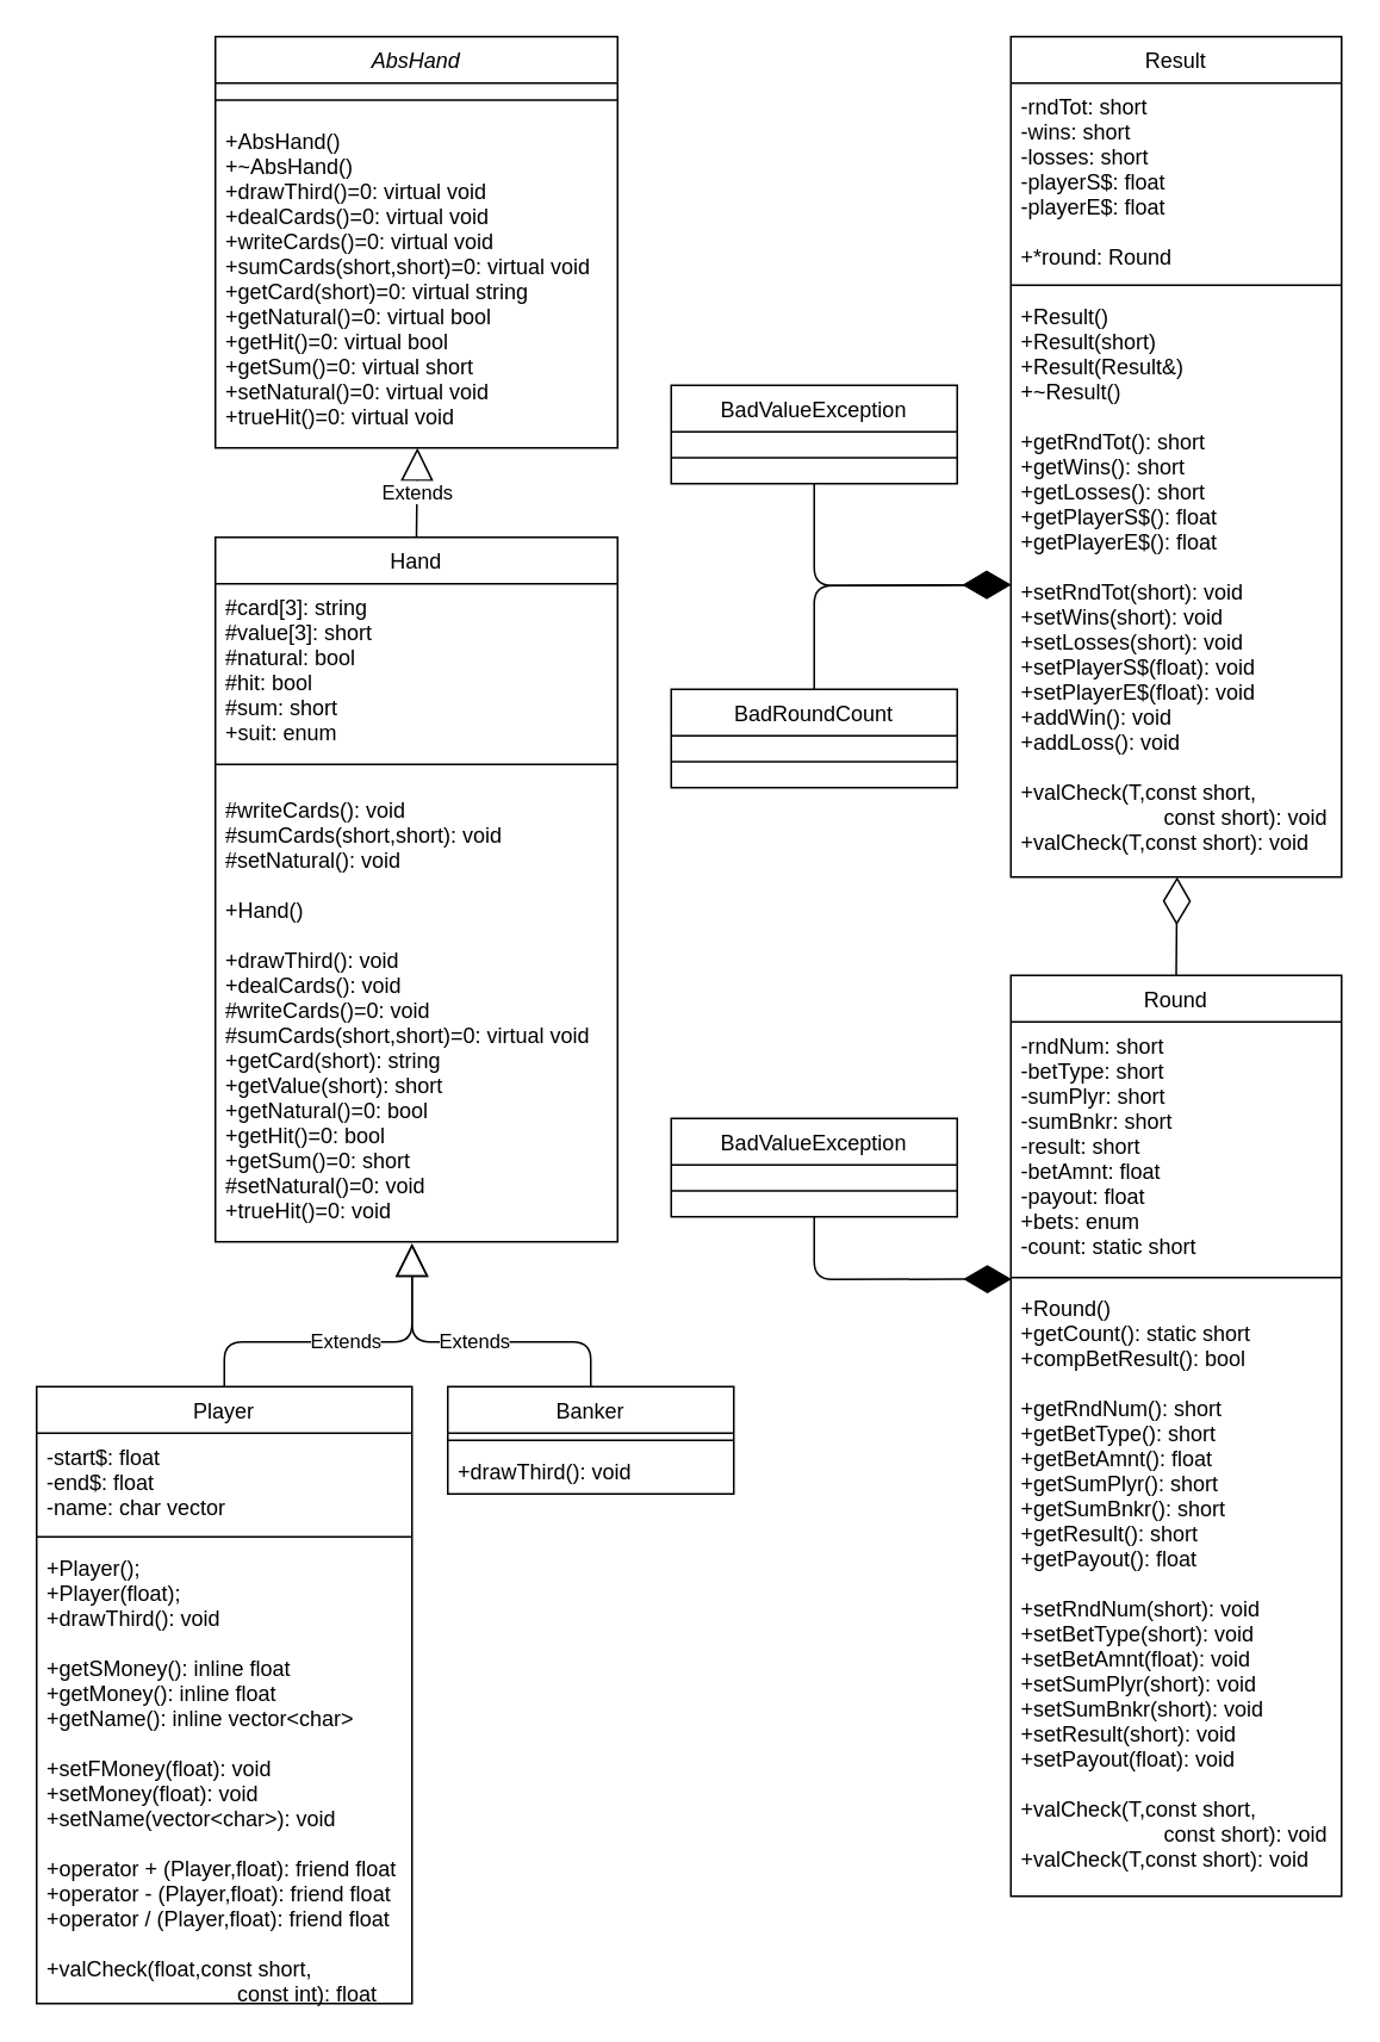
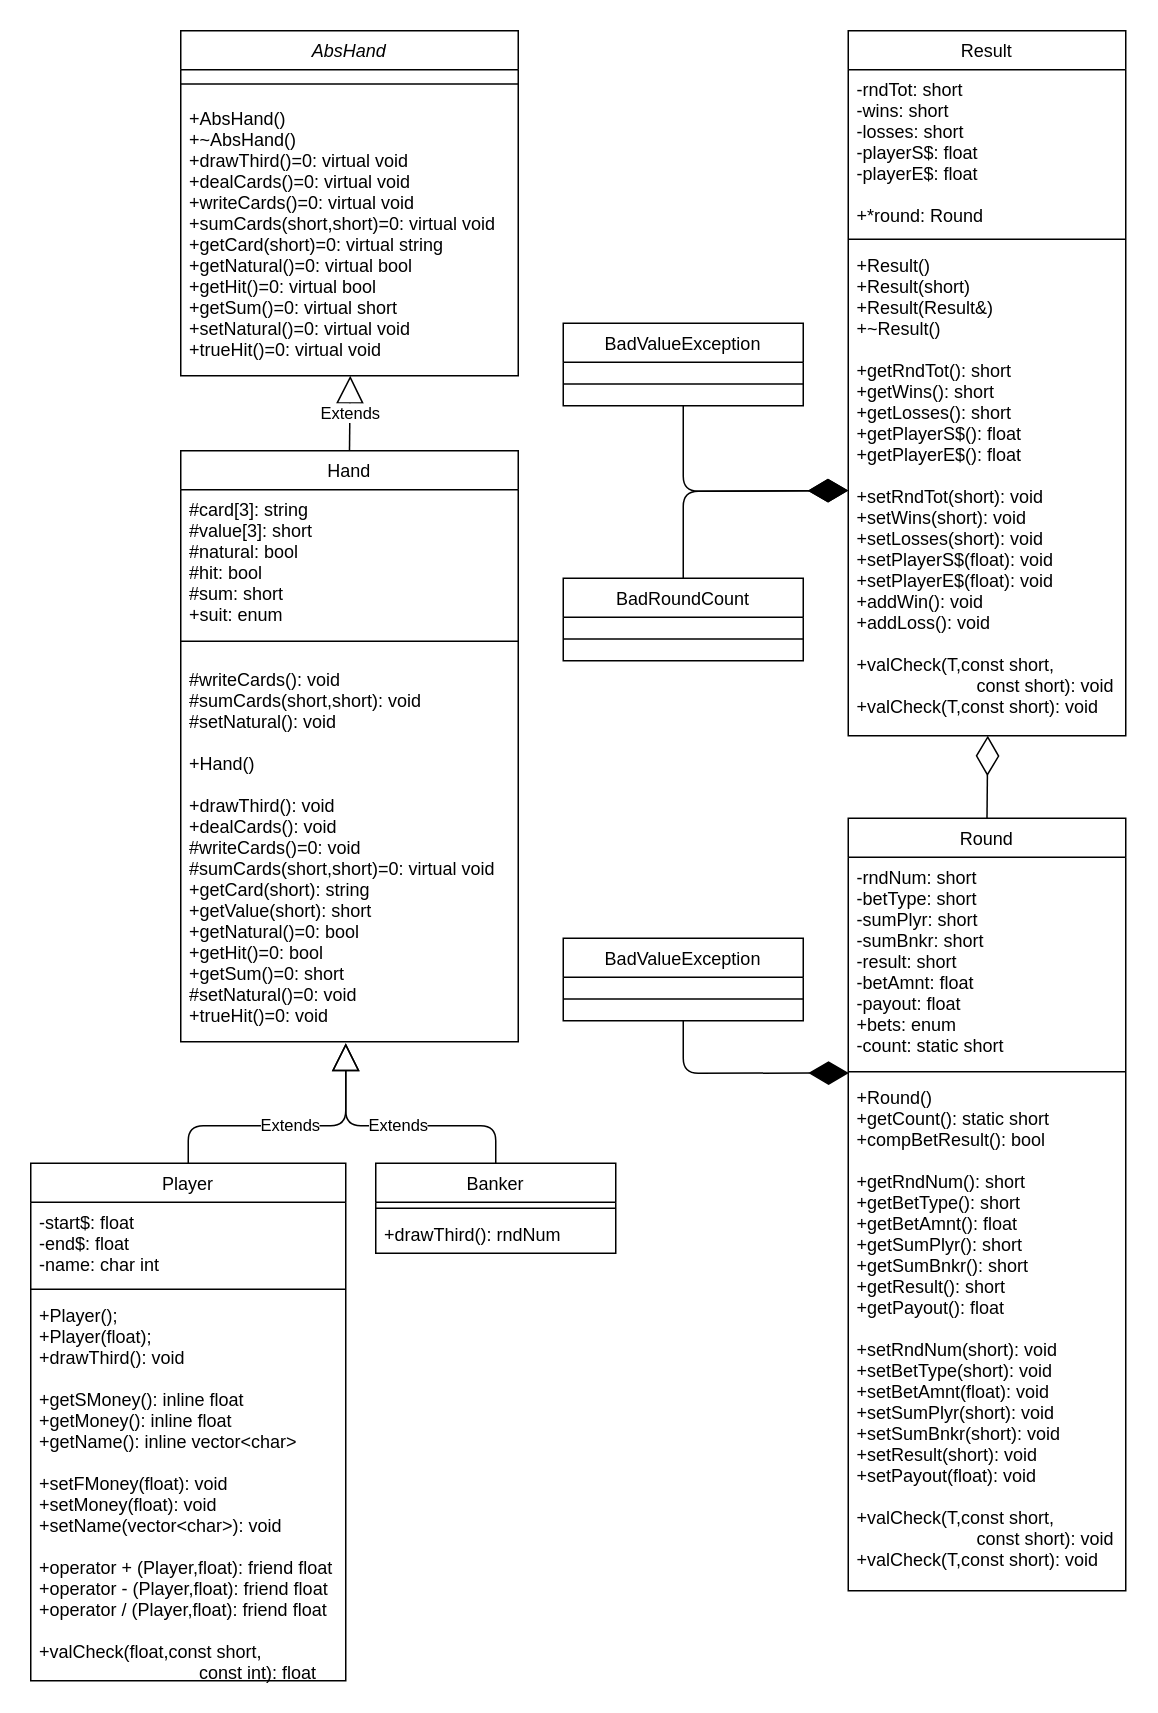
  <mxCell id="0" />
  <mxCell id="1" parent="0" />
  <mxCell id="2" value="AbsHand" style="swimlane;fontStyle=2;align=center;verticalAlign=top;childLayout=stackLayout;horizontal=1;startSize=26;horizontalStack=0;resizeParent=1;resizeLast=0;collapsible=1;marginBottom=0;rounded=0;shadow=0;strokeWidth=1;" parent="1" vertex="1"><mxGeometry x="120" y="20" width="225" height="230" as="geometry"><mxRectangle x="230" y="140" width="160" height="26" as="alternateBounds" /></mxGeometry></mxCell>
  <mxCell id="3" value="" style="line;html=1;strokeWidth=1;align=left;verticalAlign=middle;spacingTop=-1;spacingLeft=3;spacingRight=3;rotatable=0;labelPosition=right;points=[];portConstraint=eastwest;" parent="2" vertex="1"><mxGeometry y="26" width="225" height="19" as="geometry" /></mxCell>
  <mxCell id="4" value="+AbsHand()&#10;+~AbsHand()&#10;+drawThird()=0: virtual void&#10;+dealCards()=0: virtual void&#10;+writeCards()=0: virtual void&#10;+sumCards(short,short)=0: virtual void&#10;+getCard(short)=0: virtual string&#10;+getNatural()=0: virtual bool&#10;+getHit()=0: virtual bool&#10;+getSum()=0: virtual short&#10;+setNatural()=0: virtual void&#10;+trueHit()=0: virtual void" style="text;align=left;verticalAlign=top;spacingLeft=4;spacingRight=4;overflow=hidden;rotatable=0;points=[[0,0.5],[1,0.5]];portConstraint=eastwest;" parent="2" vertex="1"><mxGeometry y="45" width="225" height="175" as="geometry" /></mxCell>
  <mxCell id="5" value="Player" style="swimlane;fontStyle=0;align=center;verticalAlign=top;childLayout=stackLayout;horizontal=1;startSize=26;horizontalStack=0;resizeParent=1;resizeLast=0;collapsible=1;marginBottom=0;rounded=0;shadow=0;strokeWidth=1;" parent="1" vertex="1"><mxGeometry x="20" y="775" width="210" height="345" as="geometry"><mxRectangle x="130" y="380" width="160" height="26" as="alternateBounds" /></mxGeometry></mxCell>
- <mxCell id="6" value="-start$: float&#10;-end$: float&#10;-name: char vector" style="text;align=left;verticalAlign=top;spacingLeft=4;spacingRight=4;overflow=hidden;rotatable=0;points=[[0,0.5],[1,0.5]];portConstraint=eastwest;rounded=0;shadow=0;html=0;" parent="5" vertex="1"><mxGeometry y="26" width="210" height="54" as="geometry" /></mxCell>
+ <mxCell id="6" value="-start$: float&#10;-end$: float&#10;-name: char int" style="text;align=left;verticalAlign=top;spacingLeft=4;spacingRight=4;overflow=hidden;rotatable=0;points=[[0,0.5],[1,0.5]];portConstraint=eastwest;rounded=0;shadow=0;html=0;" parent="5" vertex="1"><mxGeometry y="26" width="210" height="54" as="geometry" /></mxCell>
  <mxCell id="7" value="" style="line;html=1;strokeWidth=1;align=left;verticalAlign=middle;spacingTop=-1;spacingLeft=3;spacingRight=3;rotatable=0;labelPosition=right;points=[];portConstraint=eastwest;" parent="5" vertex="1"><mxGeometry y="80" width="210" height="8" as="geometry" /></mxCell>
  <mxCell id="8" value="+Player();&#10;+Player(float);&#10;+drawThird(): void&#10;        &#10;+getSMoney(): inline float&#10;+getMoney(): inline float&#10;+getName(): inline vector&lt;char&gt; &#10;&#10;+setFMoney(float): void&#10;+setMoney(float): void&#10;+setName(vector&lt;char&gt;): void&#10;        &#10;+operator + (Player,float): friend float &#10;+operator - (Player,float): friend float &#10;+operator / (Player,float): friend float &#10;        &#10;+valCheck(float,const short,&#10;                                const int): float " style="text;align=left;verticalAlign=top;spacingLeft=4;spacingRight=4;overflow=hidden;rotatable=0;points=[[0,0.5],[1,0.5]];portConstraint=eastwest;" parent="5" vertex="1"><mxGeometry y="88" width="210" height="257" as="geometry" /></mxCell>
  <mxCell id="9" value="Round" style="swimlane;fontStyle=0;align=center;verticalAlign=top;childLayout=stackLayout;horizontal=1;startSize=26;horizontalStack=0;resizeParent=1;resizeLast=0;collapsible=1;marginBottom=0;rounded=0;shadow=0;strokeWidth=1;" parent="1" vertex="1"><mxGeometry x="565" y="545" width="185" height="515" as="geometry"><mxRectangle x="340" y="380" width="170" height="26" as="alternateBounds" /></mxGeometry></mxCell>
  <mxCell id="10" value="-rndNum: short &#10;-betType: short&#10;-sumPlyr: short&#10;-sumBnkr: short&#10;-result: short&#10;-betAmnt: float&#10;-payout: float &#10;+bets: enum&#10;-count: static short" style="text;align=left;verticalAlign=top;spacingLeft=4;spacingRight=4;overflow=hidden;rotatable=0;points=[[0,0.5],[1,0.5]];portConstraint=eastwest;" parent="9" vertex="1"><mxGeometry y="26" width="185" height="139" as="geometry" /></mxCell>
  <mxCell id="11" value="" style="line;html=1;strokeWidth=1;align=left;verticalAlign=middle;spacingTop=-1;spacingLeft=3;spacingRight=3;rotatable=0;labelPosition=right;points=[];portConstraint=eastwest;" parent="9" vertex="1"><mxGeometry y="165" width="185" height="8" as="geometry" /></mxCell>
  <mxCell id="12" value="+Round()&#10;+getCount(): static short &#10;+compBetResult(): bool&#10;        &#10;+getRndNum(): short &#10;+getBetType(): short &#10;+getBetAmnt(): float&#10;+getSumPlyr(): short &#10;+getSumBnkr(): short &#10;+getResult(): short &#10;+getPayout(): float&#10;        &#10;+setRndNum(short): void&#10;+setBetType(short): void&#10;+setBetAmnt(float): void&#10;+setSumPlyr(short): void&#10;+setSumBnkr(short): void&#10;+setResult(short): void&#10;+setPayout(float): void&#10;&#10;+valCheck(T,const short,&#10;                        const short): void&#10;+valCheck(T,const short): void" style="text;align=left;verticalAlign=top;spacingLeft=4;spacingRight=4;overflow=hidden;rotatable=0;points=[[0,0.5],[1,0.5]];portConstraint=eastwest;" vertex="1" parent="9"><mxGeometry y="173" width="185" height="342" as="geometry" /></mxCell>
  <mxCell id="13" value="Result" style="swimlane;fontStyle=0;align=center;verticalAlign=top;childLayout=stackLayout;horizontal=1;startSize=26;horizontalStack=0;resizeParent=1;resizeLast=0;collapsible=1;marginBottom=0;rounded=0;shadow=0;strokeWidth=1;" parent="1" vertex="1"><mxGeometry x="565" y="20" width="185" height="470" as="geometry"><mxRectangle x="550" y="140" width="160" height="26" as="alternateBounds" /></mxGeometry></mxCell>
  <mxCell id="14" value="-rndTot: short&#10;-wins: short&#10;-losses: short&#10;-playerS$: float&#10;-playerE$: float&#10;&#10;+*round: Round" style="text;align=left;verticalAlign=top;spacingLeft=4;spacingRight=4;overflow=hidden;rotatable=0;points=[[0,0.5],[1,0.5]];portConstraint=eastwest;" parent="13" vertex="1"><mxGeometry y="26" width="185" height="109" as="geometry" /></mxCell>
  <mxCell id="15" value="" style="line;html=1;strokeWidth=1;align=left;verticalAlign=middle;spacingTop=-1;spacingLeft=3;spacingRight=3;rotatable=0;labelPosition=right;points=[];portConstraint=eastwest;" parent="13" vertex="1"><mxGeometry y="135" width="185" height="8" as="geometry" /></mxCell>
  <mxCell id="16" value="+Result()&#10;+Result(short)&#10;+Result(Result&amp;)&#10;+~Result()&#10;&#10;+getRndTot(): short &#10;+getWins(): short &#10;+getLosses(): short &#10;+getPlayerS$(): float &#10;+getPlayerE$(): float &#10;&#10;+setRndTot(short): void &#10;+setWins(short): void&#10;+setLosses(short): void&#10;+setPlayerS$(float): void&#10;+setPlayerE$(float): void&#10;+addWin(): void&#10;+addLoss(): void&#10;&#10;+valCheck(T,const short, &#10;                        const short): void&#10;+valCheck(T,const short): void" style="text;align=left;verticalAlign=top;spacingLeft=4;spacingRight=4;overflow=hidden;rotatable=0;points=[[0,0.5],[1,0.5]];portConstraint=eastwest;" parent="13" vertex="1"><mxGeometry y="143" width="185" height="327" as="geometry" /></mxCell>
  <mxCell id="17" value="Hand" style="swimlane;fontStyle=0;align=center;verticalAlign=top;childLayout=stackLayout;horizontal=1;startSize=26;horizontalStack=0;resizeParent=1;resizeLast=0;collapsible=1;marginBottom=0;rounded=0;shadow=0;strokeWidth=1;" vertex="1" parent="1"><mxGeometry x="120" y="300" width="225" height="394" as="geometry"><mxRectangle x="230" y="140" width="160" height="26" as="alternateBounds" /></mxGeometry></mxCell>
  <mxCell id="18" value="#card[3]: string&#10;#value[3]: short&#10;#natural: bool&#10;#hit: bool&#10;#sum: short&#10;+suit: enum" style="text;align=left;verticalAlign=top;spacingLeft=4;spacingRight=4;overflow=hidden;rotatable=0;points=[[0,0.5],[1,0.5]];portConstraint=eastwest;" vertex="1" parent="17"><mxGeometry y="26" width="225" height="89" as="geometry" /></mxCell>
  <mxCell id="19" value="" style="line;html=1;strokeWidth=1;align=left;verticalAlign=middle;spacingTop=-1;spacingLeft=3;spacingRight=3;rotatable=0;labelPosition=right;points=[];portConstraint=eastwest;" vertex="1" parent="17"><mxGeometry y="115" width="225" height="24" as="geometry" /></mxCell>
  <mxCell id="20" value="#writeCards(): void&#10;#sumCards(short,short): void&#10;#setNatural(): void&#10;&#10;+Hand()&#10;&#10;+drawThird(): void&#10;+dealCards(): void&#10;#writeCards()=0: void&#10;#sumCards(short,short)=0: virtual void&#10;+getCard(short): string&#10;+getValue(short): short&#10;+getNatural()=0: bool&#10;+getHit()=0: bool&#10;+getSum()=0: short&#10;#setNatural()=0: void&#10;+trueHit()=0: void" style="text;align=left;verticalAlign=top;spacingLeft=4;spacingRight=4;overflow=hidden;rotatable=0;points=[[0,0.5],[1,0.5]];portConstraint=eastwest;" vertex="1" parent="17"><mxGeometry y="139" width="225" height="251" as="geometry" /></mxCell>
  <mxCell id="21" value="Extends" style="endArrow=block;endSize=16;endFill=0;html=1;exitX=0.5;exitY=0;exitDx=0;exitDy=0;" edge="1" parent="1" source="17"><mxGeometry width="160" relative="1" as="geometry"><mxPoint x="410" y="515" as="sourcePoint" /><mxPoint x="233" y="250" as="targetPoint" /></mxGeometry></mxCell>
  <mxCell id="22" value="" style="endArrow=diamondThin;endFill=0;endSize=24;html=1;exitX=0.5;exitY=0;exitDx=0;exitDy=0;" edge="1" parent="1" source="9"><mxGeometry width="160" relative="1" as="geometry"><mxPoint x="395" y="705" as="sourcePoint" /><mxPoint x="658" y="490" as="targetPoint" /></mxGeometry></mxCell>
  <mxCell id="23" value="Banker" style="swimlane;fontStyle=0;align=center;verticalAlign=top;childLayout=stackLayout;horizontal=1;startSize=26;horizontalStack=0;resizeParent=1;resizeLast=0;collapsible=1;marginBottom=0;rounded=0;shadow=0;strokeWidth=1;" vertex="1" parent="1"><mxGeometry x="250" y="775" width="160" height="60" as="geometry"><mxRectangle x="130" y="380" width="160" height="26" as="alternateBounds" /></mxGeometry></mxCell>
  <mxCell id="24" value="" style="line;html=1;strokeWidth=1;align=left;verticalAlign=middle;spacingTop=-1;spacingLeft=3;spacingRight=3;rotatable=0;labelPosition=right;points=[];portConstraint=eastwest;" vertex="1" parent="23"><mxGeometry y="26" width="160" height="8" as="geometry" /></mxCell>
- <mxCell id="25" value="+drawThird(): void" style="text;align=left;verticalAlign=top;spacingLeft=4;spacingRight=4;overflow=hidden;rotatable=0;points=[[0,0.5],[1,0.5]];portConstraint=eastwest;" vertex="1" parent="23"><mxGeometry y="34" width="160" height="26" as="geometry" /></mxCell>
+ <mxCell id="25" value="+drawThird(): rndNum" style="text;align=left;verticalAlign=top;spacingLeft=4;spacingRight=4;overflow=hidden;rotatable=0;points=[[0,0.5],[1,0.5]];portConstraint=eastwest;" vertex="1" parent="23"><mxGeometry y="34" width="160" height="26" as="geometry" /></mxCell>
  <mxCell id="26" value="Extends" style="endArrow=block;endSize=16;endFill=0;html=1;exitX=0.5;exitY=0;exitDx=0;exitDy=0;" edge="1" parent="1" source="5"><mxGeometry width="160" relative="1" as="geometry"><mxPoint x="237.5" y="305" as="sourcePoint" /><mxPoint x="230" y="695" as="targetPoint" /><Array as="points"><mxPoint x="125" y="750" /><mxPoint x="230" y="750" /></Array></mxGeometry></mxCell>
  <mxCell id="27" value="Extends" style="endArrow=block;endSize=16;endFill=0;html=1;exitX=0.5;exitY=0;exitDx=0;exitDy=0;" edge="1" parent="1" source="23"><mxGeometry width="160" relative="1" as="geometry"><mxPoint x="130" y="805" as="sourcePoint" /><mxPoint x="230" y="695" as="targetPoint" /><Array as="points"><mxPoint x="330" y="750" /><mxPoint x="230" y="750" /></Array></mxGeometry></mxCell>
  <mxCell id="28" value="BadValueException" style="swimlane;fontStyle=0;align=center;verticalAlign=top;childLayout=stackLayout;horizontal=1;startSize=26;horizontalStack=0;resizeParent=1;resizeLast=0;collapsible=1;marginBottom=0;rounded=0;shadow=0;strokeWidth=1;" vertex="1" parent="1"><mxGeometry x="375" y="215" width="160" height="55" as="geometry"><mxRectangle x="130" y="380" width="160" height="26" as="alternateBounds" /></mxGeometry></mxCell>
  <mxCell id="29" value="" style="line;html=1;strokeWidth=1;align=left;verticalAlign=middle;spacingTop=-1;spacingLeft=3;spacingRight=3;rotatable=0;labelPosition=right;points=[];portConstraint=eastwest;" vertex="1" parent="28"><mxGeometry y="26" width="160" height="29" as="geometry" /></mxCell>
  <mxCell id="30" value="BadRoundCount" style="swimlane;fontStyle=0;align=center;verticalAlign=top;childLayout=stackLayout;horizontal=1;startSize=26;horizontalStack=0;resizeParent=1;resizeLast=0;collapsible=1;marginBottom=0;rounded=0;shadow=0;strokeWidth=1;" vertex="1" parent="1"><mxGeometry x="375" y="385" width="160" height="55" as="geometry"><mxRectangle x="130" y="380" width="160" height="26" as="alternateBounds" /></mxGeometry></mxCell>
  <mxCell id="31" value="" style="line;html=1;strokeWidth=1;align=left;verticalAlign=middle;spacingTop=-1;spacingLeft=3;spacingRight=3;rotatable=0;labelPosition=right;points=[];portConstraint=eastwest;" vertex="1" parent="30"><mxGeometry y="26" width="160" height="29" as="geometry" /></mxCell>
  <mxCell id="32" value="BadValueException" style="swimlane;fontStyle=0;align=center;verticalAlign=top;childLayout=stackLayout;horizontal=1;startSize=26;horizontalStack=0;resizeParent=1;resizeLast=0;collapsible=1;marginBottom=0;rounded=0;shadow=0;strokeWidth=1;" vertex="1" parent="1"><mxGeometry x="375" y="625" width="160" height="55" as="geometry"><mxRectangle x="130" y="380" width="160" height="26" as="alternateBounds" /></mxGeometry></mxCell>
  <mxCell id="33" value="" style="line;html=1;strokeWidth=1;align=left;verticalAlign=middle;spacingTop=-1;spacingLeft=3;spacingRight=3;rotatable=0;labelPosition=right;points=[];portConstraint=eastwest;" vertex="1" parent="32"><mxGeometry y="26" width="160" height="29" as="geometry" /></mxCell>
  <mxCell id="34" value="" style="endArrow=diamondThin;endFill=1;endSize=24;html=1;entryX=0.002;entryY=0.604;entryDx=0;entryDy=0;entryPerimeter=0;exitX=0.5;exitY=1;exitDx=0;exitDy=0;" edge="1" parent="1" source="32" target="11"><mxGeometry width="160" relative="1" as="geometry"><mxPoint x="415" y="525" as="sourcePoint" /><mxPoint x="575" y="525" as="targetPoint" /><Array as="points"><mxPoint x="455" y="715" /></Array></mxGeometry></mxCell>
  <mxCell id="35" value="" style="endArrow=diamondThin;endFill=1;endSize=24;html=1;exitX=0.5;exitY=0;exitDx=0;exitDy=0;entryX=0;entryY=0.5;entryDx=0;entryDy=0;" edge="1" parent="1" source="30" target="16"><mxGeometry width="160" relative="1" as="geometry"><mxPoint x="415" y="275" as="sourcePoint" /><mxPoint x="575" y="275" as="targetPoint" /><Array as="points"><mxPoint x="455" y="327" /></Array></mxGeometry></mxCell>
  <mxCell id="36" value="" style="endArrow=diamondThin;endFill=1;endSize=24;html=1;entryX=0;entryY=0.5;entryDx=0;entryDy=0;exitX=0.5;exitY=1;exitDx=0;exitDy=0;" edge="1" parent="1" source="28" target="16"><mxGeometry width="160" relative="1" as="geometry"><mxPoint x="415" y="275" as="sourcePoint" /><mxPoint x="575" y="275" as="targetPoint" /><Array as="points"><mxPoint x="455" y="327" /></Array></mxGeometry></mxCell>
